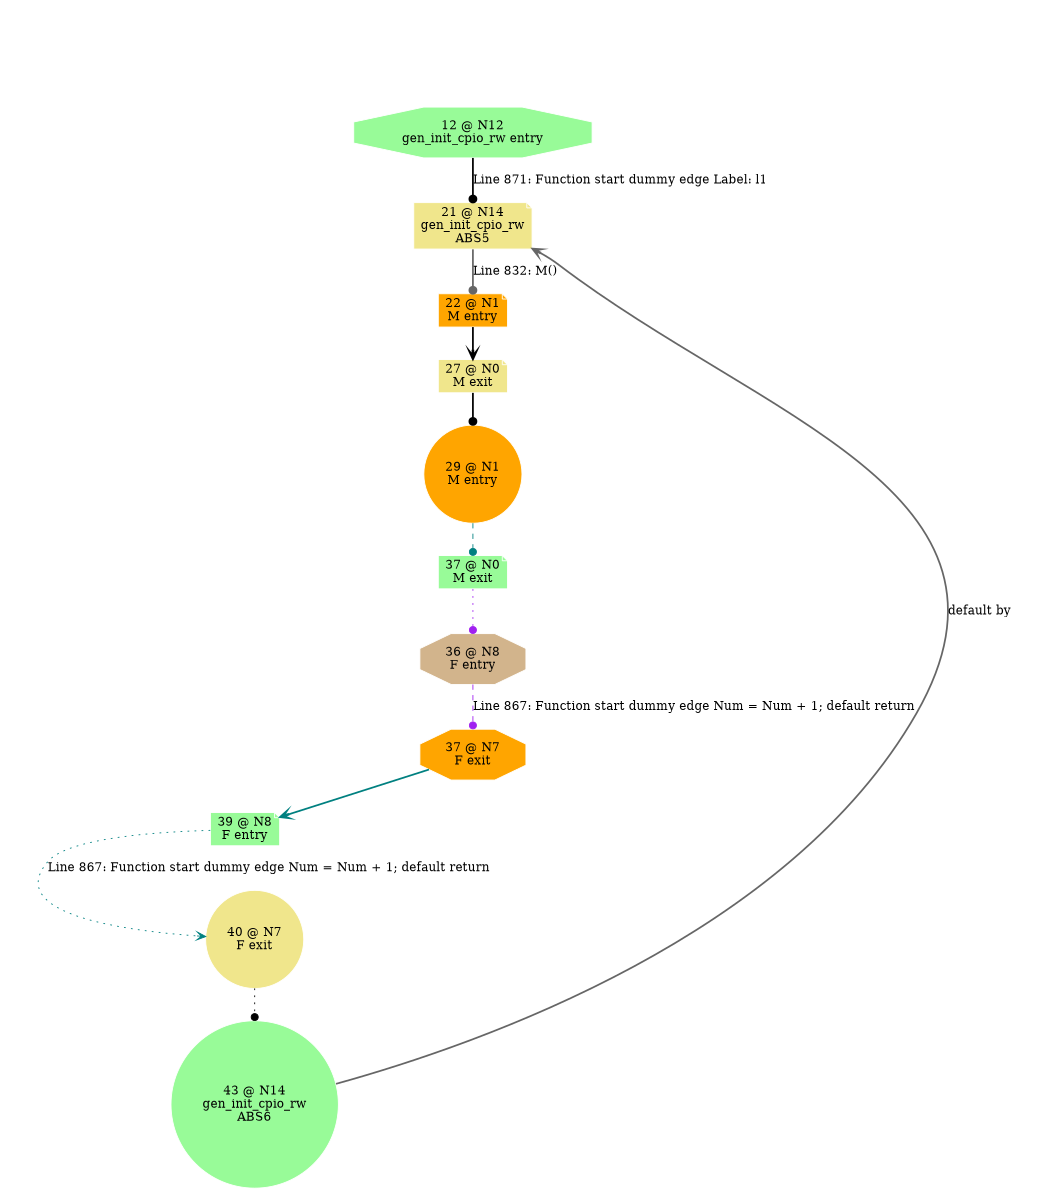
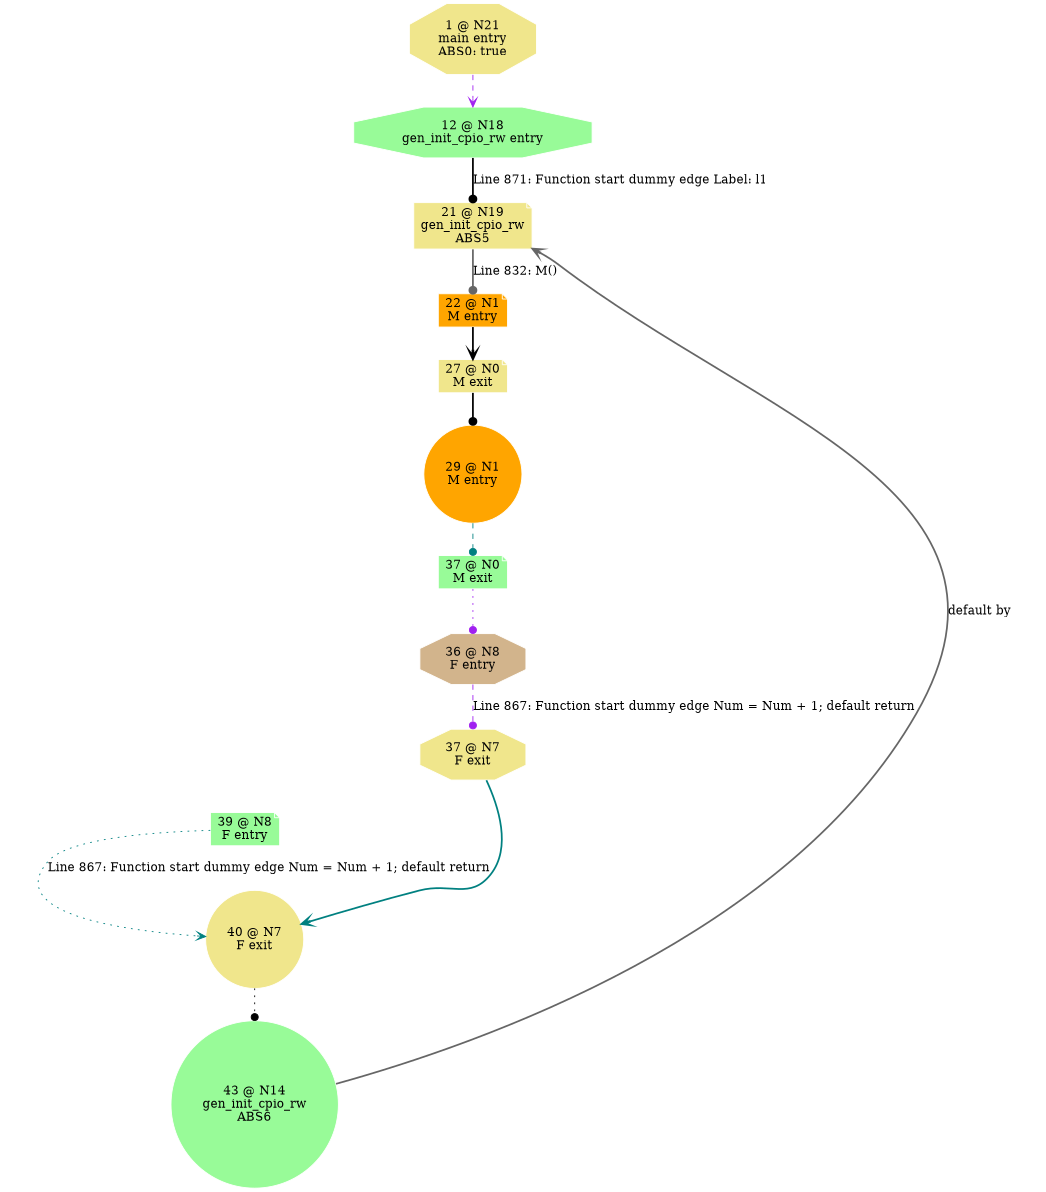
  digraph {
    node [color=white fillcolor=khaki shape=note style=filled]
    edge [arrowhead=dot color=black style=bold]
-   n2 [fillcolor=palegreen label="12 @ N12\ngen_init_cpio_rw entry" shape=octagon]
-   n3 [label="21 @ N14\ngen_init_cpio_rw\nABS5"]
+   n1 [label="1 @ N21\nmain entry\nABS0: true" shape=octagon]
+   n2 [fillcolor=palegreen label="12 @ N18\ngen_init_cpio_rw entry" shape=octagon]
+   n3 [label="21 @ N19\ngen_init_cpio_rw\nABS5"]
    n4 [fillcolor=orange label="22 @ N1\nM entry"]
    n5 [label="27 @ N0\nM exit"]
    n6 [fillcolor=orange label="29 @ N1\nM entry" shape=circle]
    n7 [fillcolor=palegreen label="37 @ N0\nM exit"]
    n8 [fillcolor=tan label="36 @ N8\nF entry" shape=octagon]
-   n9 [fillcolor=orange label="37 @ N7\nF exit" shape=octagon]
+   n9 [label="37 @ N7\nF exit" shape=octagon]
    n10 [fillcolor=palegreen label="39 @ N8\nF entry"]
    n11 [label="40 @ N7\nF exit" shape=circle]
    n12 [fillcolor=palegreen label="43 @ N14\ngen_init_cpio_rw\nABS6" shape=circle]
+   n1 -> n2 [arrowhead=vee color=purple style=dashed]
    n2 -> n3 [label="Line 871: Function start dummy edge Label: l1"]
    n3 -> n4 [color=gray40 label="Line 832: M()"]
    n4 -> n5 [arrowhead=vee]
    n5 -> n6
    n6 -> n7 [color=teal style=dashed]
    n7 -> n8 [color=purple style=dotted]
    n8 -> n9 [color=purple label="Line 867: Function start dummy edge Num = Num + 1; default return" style=dashed]
-   n9 -> n10 [arrowhead=vee color=teal]
+   n9 -> n11 [arrowhead=vee color=teal]
    n10 -> n11 [arrowhead=vee color=teal label="Line 867: Function start dummy edge Num = Num + 1; default return" style=dotted]
    n11 -> n12 [style=dotted]
    n12 -> n3 [arrowhead=vee color=gray40 label="default by" weight=0]
  }
